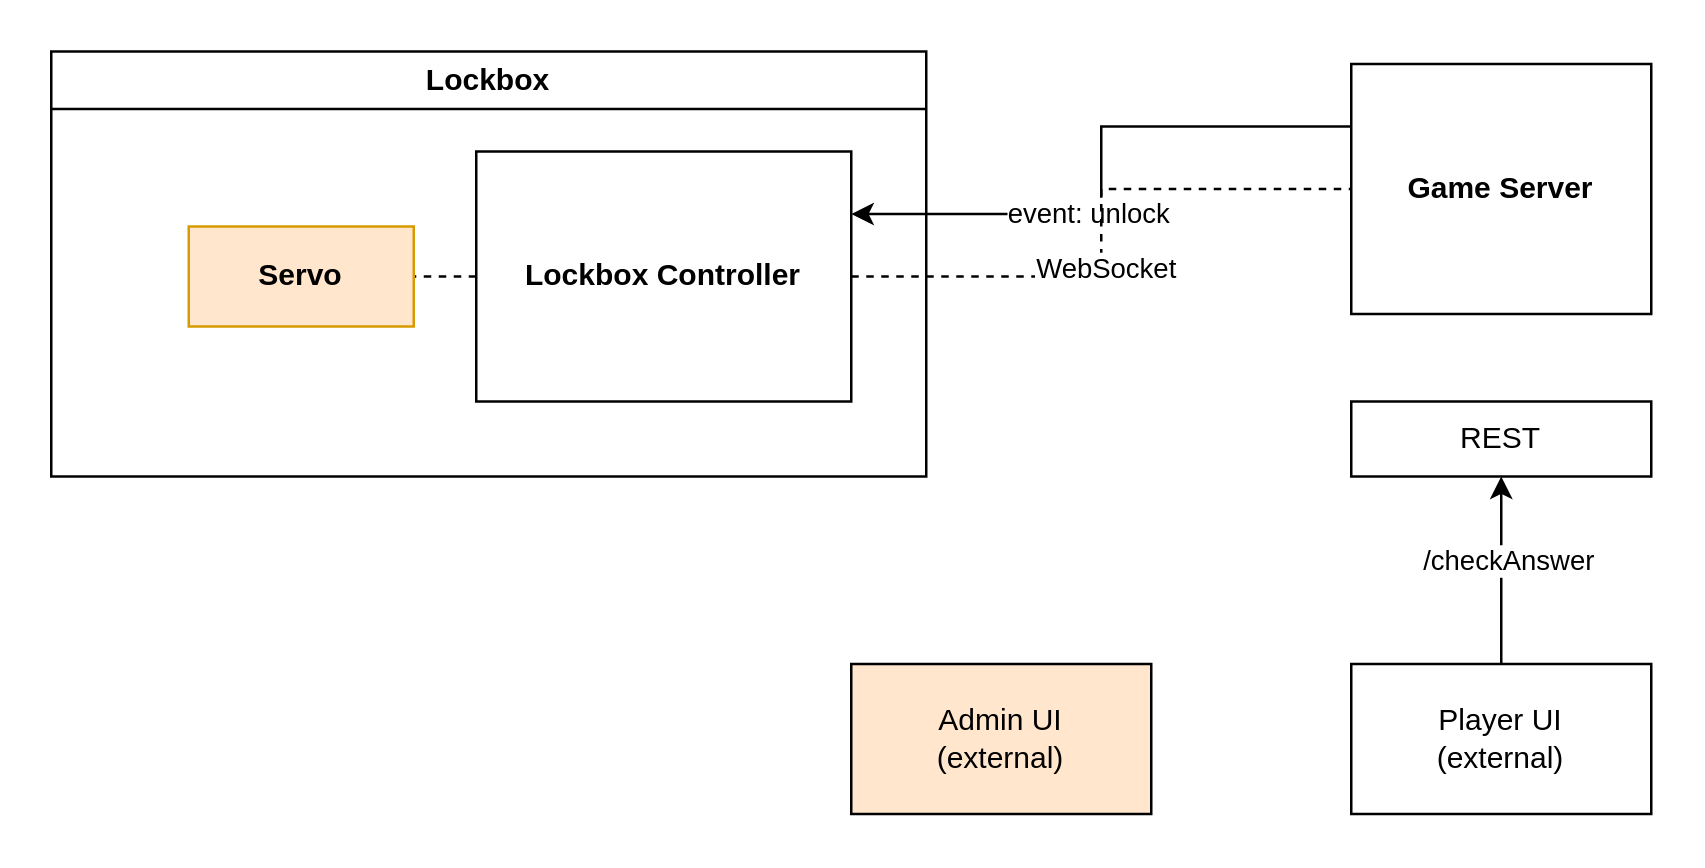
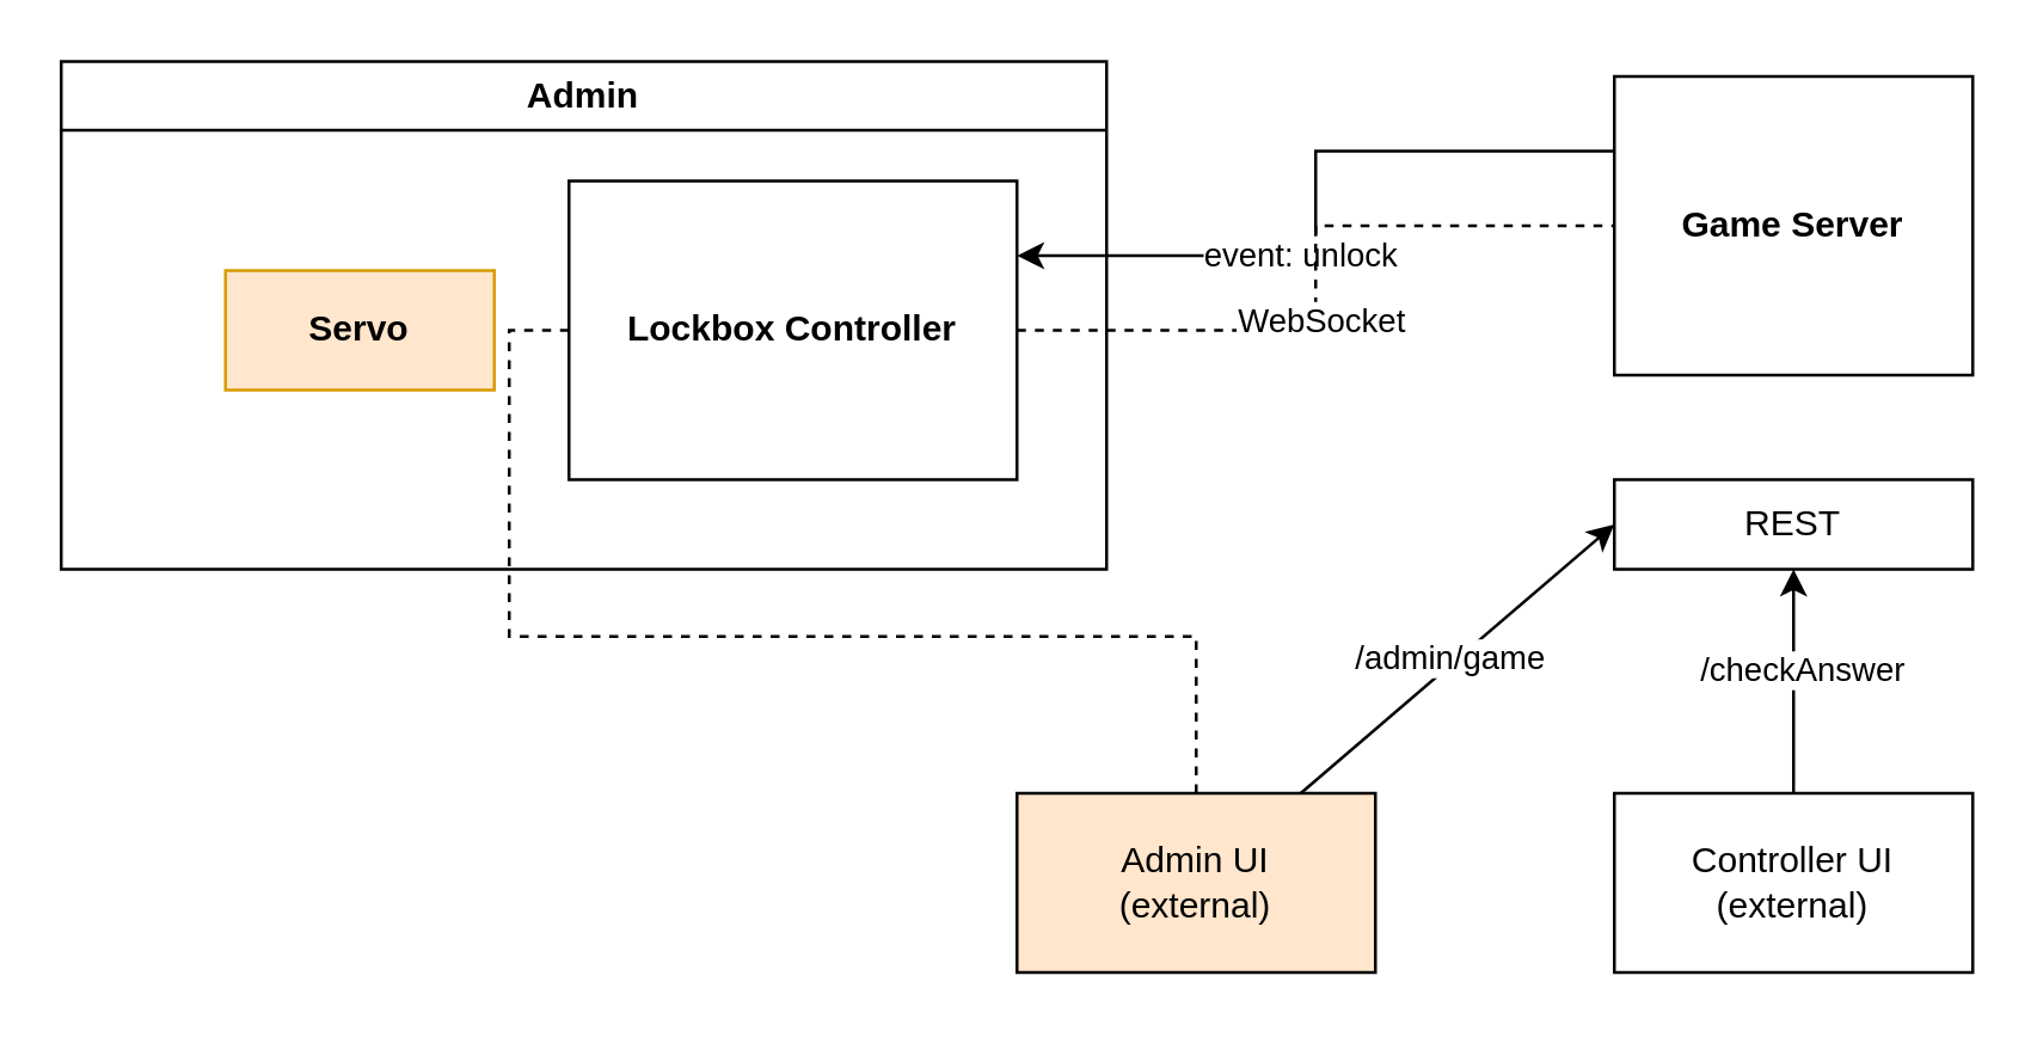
  <mxCell id="0" />
  <mxCell id="1" parent="0" />
- <mxCell id="2" value="Lockbox" style="swimlane;whiteSpace=wrap;html=1;" vertex="1" parent="1"><mxGeometry x="20" y="20" width="350" height="170" as="geometry" /></mxCell>
- <mxCell id="3" style="edgeStyle=orthogonalEdgeStyle;rounded=0;orthogonalLoop=1;jettySize=auto;html=1;exitX=0;exitY=0.5;exitDx=0;exitDy=0;entryX=1;entryY=0.5;entryDx=0;entryDy=0;endArrow=none;endFill=0;dashed=1;" edge="1" parent="2" source="4" target="5"><mxGeometry relative="1" as="geometry" /></mxCell>
+ <mxCell id="2" value="Admin" style="swimlane;whiteSpace=wrap;html=1;" vertex="1" parent="1"><mxGeometry x="20" y="20" width="350" height="170" as="geometry" /></mxCell>
+ <mxCell id="3" style="edgeStyle=orthogonalEdgeStyle;rounded=0;orthogonalLoop=1;jettySize=auto;html=1;exitX=0;exitY=0.5;exitDx=0;exitDy=0;endArrow=none;endFill=0;dashed=1;" edge="1" parent="2" source="4" target="14"><mxGeometry relative="1" as="geometry" /></mxCell>
  <mxCell id="4" value="Lockbox Controller" style="rounded=0;whiteSpace=wrap;html=1;fontStyle=1" vertex="1" parent="2"><mxGeometry x="170" y="40" width="150" height="100" as="geometry" /></mxCell>
  <mxCell id="5" value="Servo" style="rounded=0;whiteSpace=wrap;html=1;fillColor=#ffe6cc;strokeColor=#d79b00;fontStyle=1" vertex="1" parent="2"><mxGeometry x="55" y="70" width="90" height="40" as="geometry" /></mxCell>
  <mxCell id="6" style="edgeStyle=orthogonalEdgeStyle;rounded=0;orthogonalLoop=1;jettySize=auto;html=1;exitX=0;exitY=0.25;exitDx=0;exitDy=0;entryX=1;entryY=0.25;entryDx=0;entryDy=0;" edge="1" parent="1" source="8" target="4"><mxGeometry relative="1" as="geometry" /></mxCell>
  <mxCell id="7" value="event: unlock" style="edgeLabel;html=1;align=center;verticalAlign=middle;resizable=0;points=[];" vertex="1" connectable="0" parent="6"><mxGeometry x="0.203" y="-1" relative="1" as="geometry"><mxPoint as="offset" /></mxGeometry></mxCell>
  <mxCell id="8" value="Game Server" style="rounded=0;whiteSpace=wrap;html=1;fontStyle=1" vertex="1" parent="1"><mxGeometry x="540" y="25" width="120" height="100" as="geometry" /></mxCell>
  <mxCell id="9" style="edgeStyle=orthogonalEdgeStyle;rounded=0;orthogonalLoop=1;jettySize=auto;html=1;exitX=1;exitY=0.5;exitDx=0;exitDy=0;entryX=0;entryY=0.5;entryDx=0;entryDy=0;endArrow=none;endFill=0;dashed=1;" edge="1" parent="1" source="4" target="8"><mxGeometry relative="1" as="geometry" /></mxCell>
  <mxCell id="10" value="WebSocket" style="edgeLabel;html=1;align=center;verticalAlign=middle;resizable=0;points=[];" vertex="1" connectable="0" parent="9"><mxGeometry x="-0.119" y="-1" relative="1" as="geometry"><mxPoint as="offset" /></mxGeometry></mxCell>
  <mxCell id="11" value="REST" style="rounded=0;whiteSpace=wrap;html=1;" vertex="1" parent="1"><mxGeometry x="540" y="160" width="120" height="30" as="geometry" /></mxCell>
+ <mxCell id="12" style="rounded=0;orthogonalLoop=1;jettySize=auto;html=1;entryX=0;entryY=0.5;entryDx=0;entryDy=0;" edge="1" parent="1" source="14" target="11"><mxGeometry relative="1" as="geometry" /></mxCell>
+ <mxCell id="13" value="/admin/game" style="edgeLabel;html=1;align=center;verticalAlign=middle;resizable=0;points=[];" vertex="1" connectable="0" parent="12"><mxGeometry x="-0.025" y="2" relative="1" as="geometry"><mxPoint as="offset" /></mxGeometry></mxCell>
  <mxCell id="14" value="Admin UI&lt;div&gt;(external)&lt;/div&gt;" style="rounded=0;whiteSpace=wrap;html=1;fillColor=#ffe6cc;" vertex="1" parent="1"><mxGeometry x="340" y="265" width="120" height="60" as="geometry" /></mxCell>
  <mxCell id="15" style="edgeStyle=orthogonalEdgeStyle;rounded=0;orthogonalLoop=1;jettySize=auto;html=1;entryX=0.5;entryY=1;entryDx=0;entryDy=0;" edge="1" parent="1" source="17" target="11"><mxGeometry relative="1" as="geometry" /></mxCell>
  <mxCell id="16" value="/checkAnswer" style="edgeLabel;html=1;align=center;verticalAlign=middle;resizable=0;points=[];" vertex="1" connectable="0" parent="15"><mxGeometry x="0.121" y="-2" relative="1" as="geometry"><mxPoint as="offset" /></mxGeometry></mxCell>
- <mxCell id="17" value="Player UI&lt;div&gt;(external)&lt;/div&gt;" style="rounded=0;whiteSpace=wrap;html=1;" vertex="1" parent="1"><mxGeometry x="540" y="265" width="120" height="60" as="geometry" /></mxCell>
+ <mxCell id="17" value="Controller UI&lt;div&gt;(external)&lt;/div&gt;" style="rounded=0;whiteSpace=wrap;html=1;" vertex="1" parent="1"><mxGeometry x="540" y="265" width="120" height="60" as="geometry" /></mxCell>
